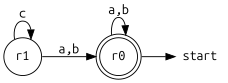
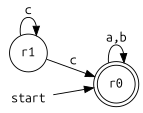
  digraph {
    fontname="Ubuntu Mono"
    rankdir=LR
    node [fontname="Ubuntu Mono"]
    edge [fontname="Ubuntu Mono"]
    r0 [shape=doublecircle width=0.5]
    r1 [shape=circle width=0.5]
    start [height=0 shape=none width=0]
    r0 -> r0 [label="a,b"]
-   r1 -> r0 [label="a,b"]
+   r1 -> r0 [label=c]
    r1 -> r1 [label=c]
-   r0 -> start
+   start -> r0
  }
